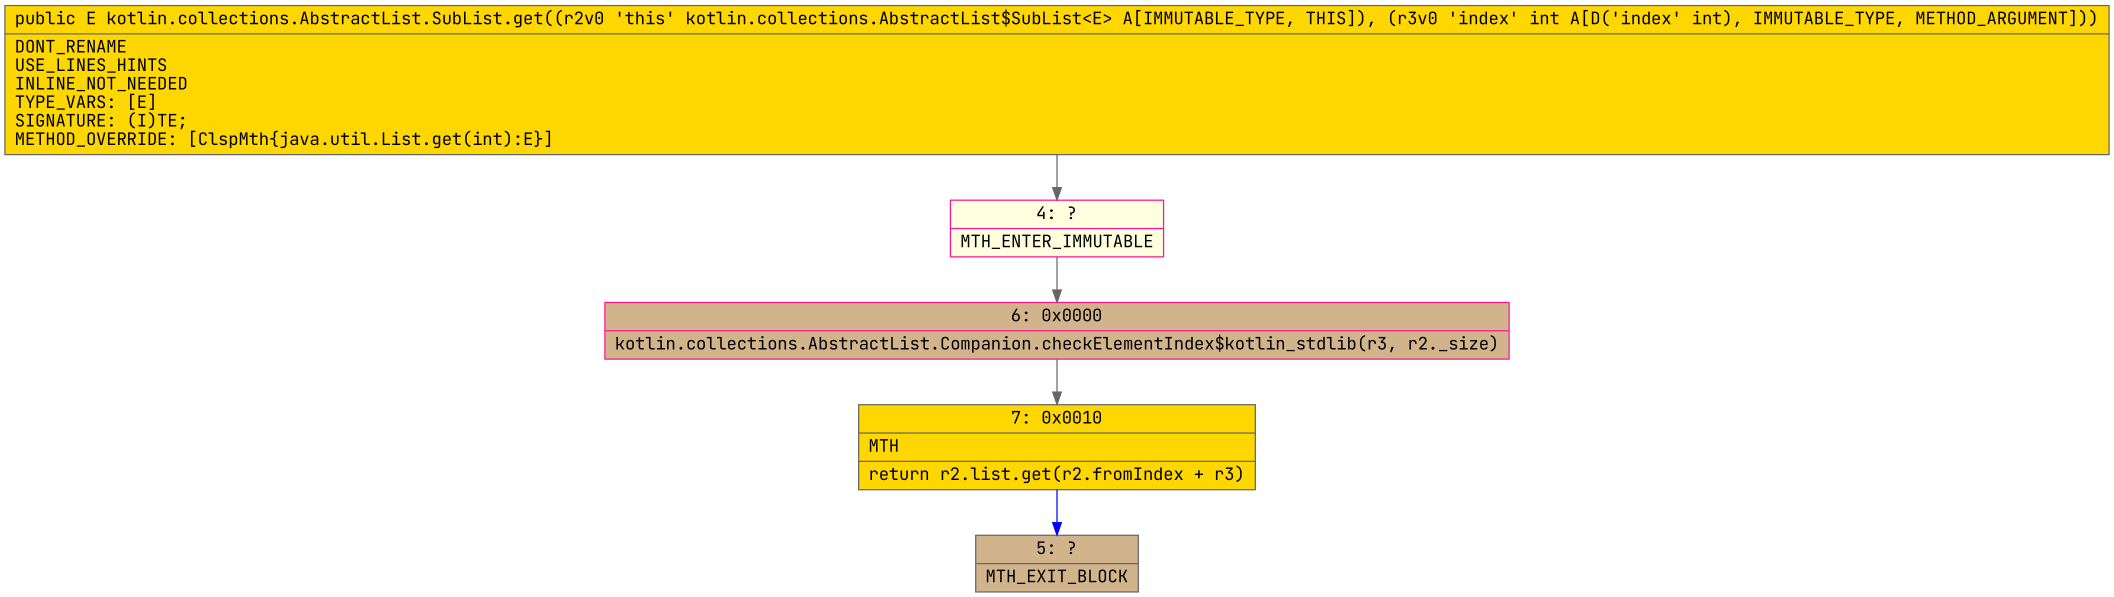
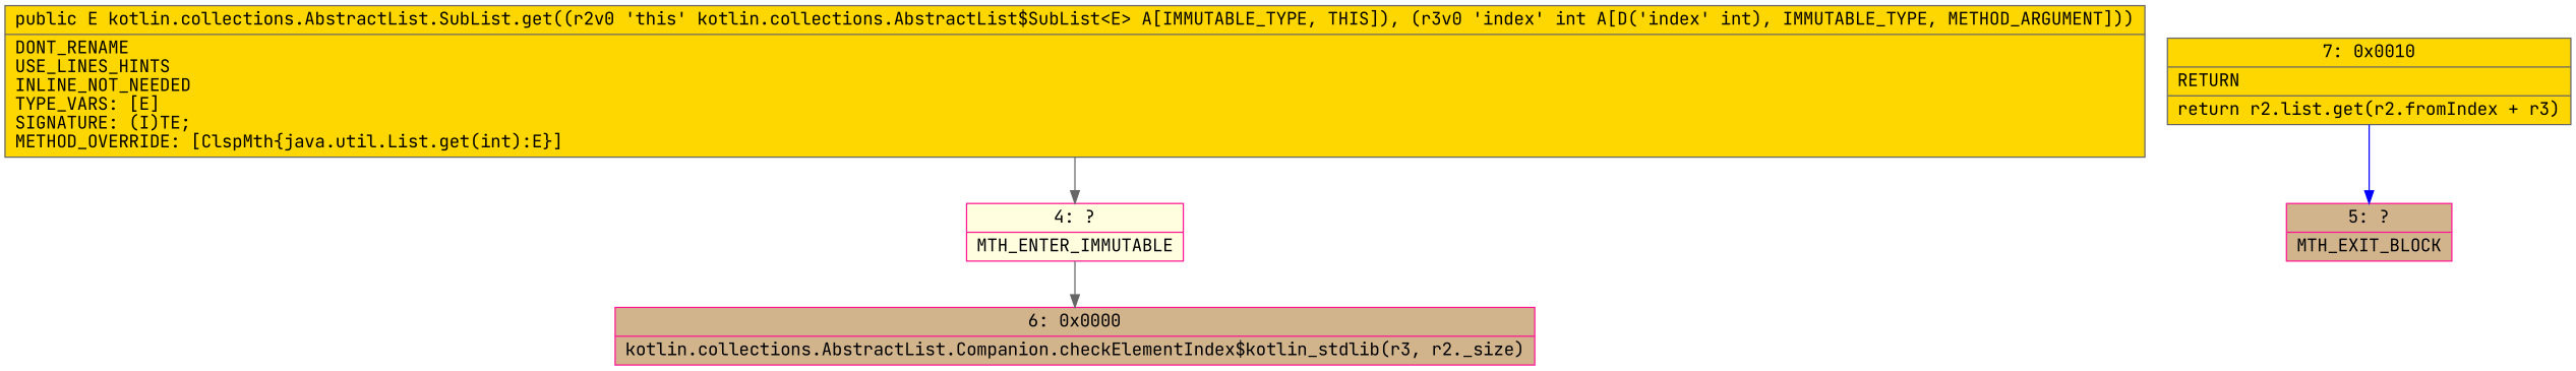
  digraph {
    fontname="JetBrains Mono"
    node [color=gray40 fillcolor=tan fontname="JetBrains Mono" shape=record style=filled]
    edge [color=gray40 fontname="JetBrains Mono"]
    n1 [color=deeppink fillcolor=lightyellow label="{4\:\ ?|MTH_ENTER_IMMUTABLE\l}"]
    n2 [color=deeppink label="{6\:\ 0x0000|kotlin.collections.AbstractList.Companion.checkElementIndex$kotlin_stdlib(r3, r2._size)\l}"]
-   n3 [fillcolor=gold label="{7\:\ 0x0010|MTH\l|return r2.list.get(r2.fromIndex + r3)\l}"]
-   n4 [label="{5\:\ ?|MTH_EXIT_BLOCK\l}"]
+   n3 [fillcolor=gold label="{7\:\ 0x0010|RETURN\l|return r2.list.get(r2.fromIndex + r3)\l}"]
+   n4 [color=deeppink label="{5\:\ ?|MTH_EXIT_BLOCK\l}"]
    n5 [fillcolor=gold label="{public E kotlin.collections.AbstractList.SubList.get((r2v0 'this' kotlin.collections.AbstractList$SubList\<E\> A[IMMUTABLE_TYPE, THIS]), (r3v0 'index' int A[D('index' int), IMMUTABLE_TYPE, METHOD_ARGUMENT]))  | DONT_RENAME\lUSE_LINES_HINTS\lINLINE_NOT_NEEDED\lTYPE_VARS: [E]\lSIGNATURE: (I)TE;\lMETHOD_OVERRIDE: [ClspMth\{java.util.List.get(int):E\}]\l}"]
    n1 -> n2
-   n2 -> n3
    n3 -> n4 [color=blue]
    n5 -> n1
  }
